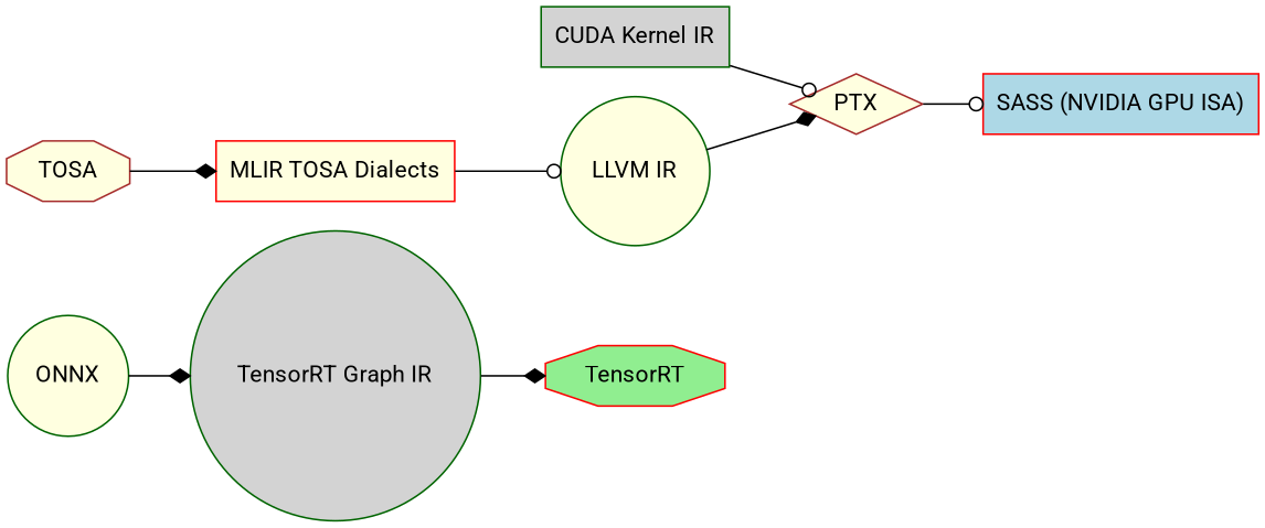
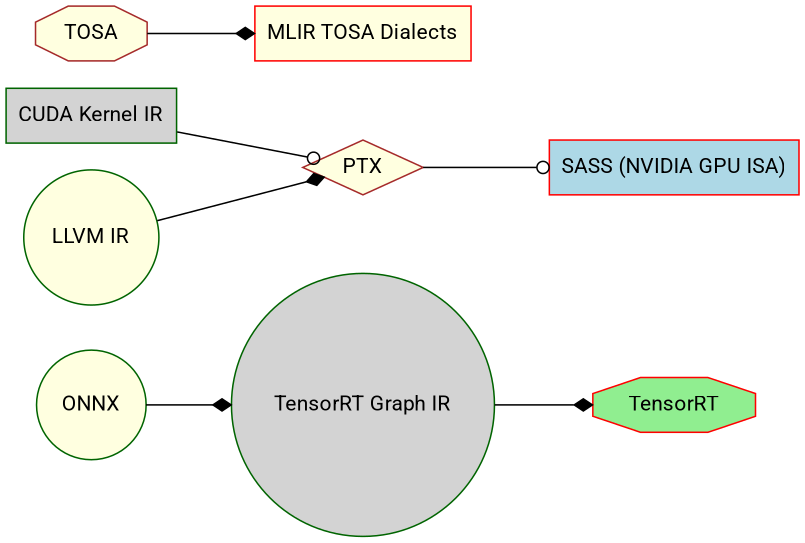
  digraph {
    fontname=Roboto
    rankdir=LR
    node [color=darkgreen fillcolor=lightyellow fontname=Roboto shape=circle style=filled]
    edge [arrowhead=diamond fontname=Roboto]
    "TensorRT Graph IR" [fillcolor=lightgray]
    ONNX
    TensorRT [color=red fillcolor=lightgreen shape=octagon]
    "CUDA Kernel IR" [fillcolor=lightgray shape=box]
    PTX [color=brown shape=diamond]
    n6 [color=red fillcolor=lightblue label="SASS (NVIDIA GPU ISA)" shape=box]
    TOSA [color=brown shape=octagon]
    n8 [color=red label="MLIR TOSA Dialects" shape=box]
    "LLVM IR"
    "TensorRT Graph IR" -> TensorRT
    ONNX -> "TensorRT Graph IR"
    "CUDA Kernel IR" -> PTX [arrowhead=odot]
    PTX -> n6 [arrowhead=odot]
    TOSA -> n8
-   n8 -> "LLVM IR" [arrowhead=odot]
    "LLVM IR" -> PTX
  }
